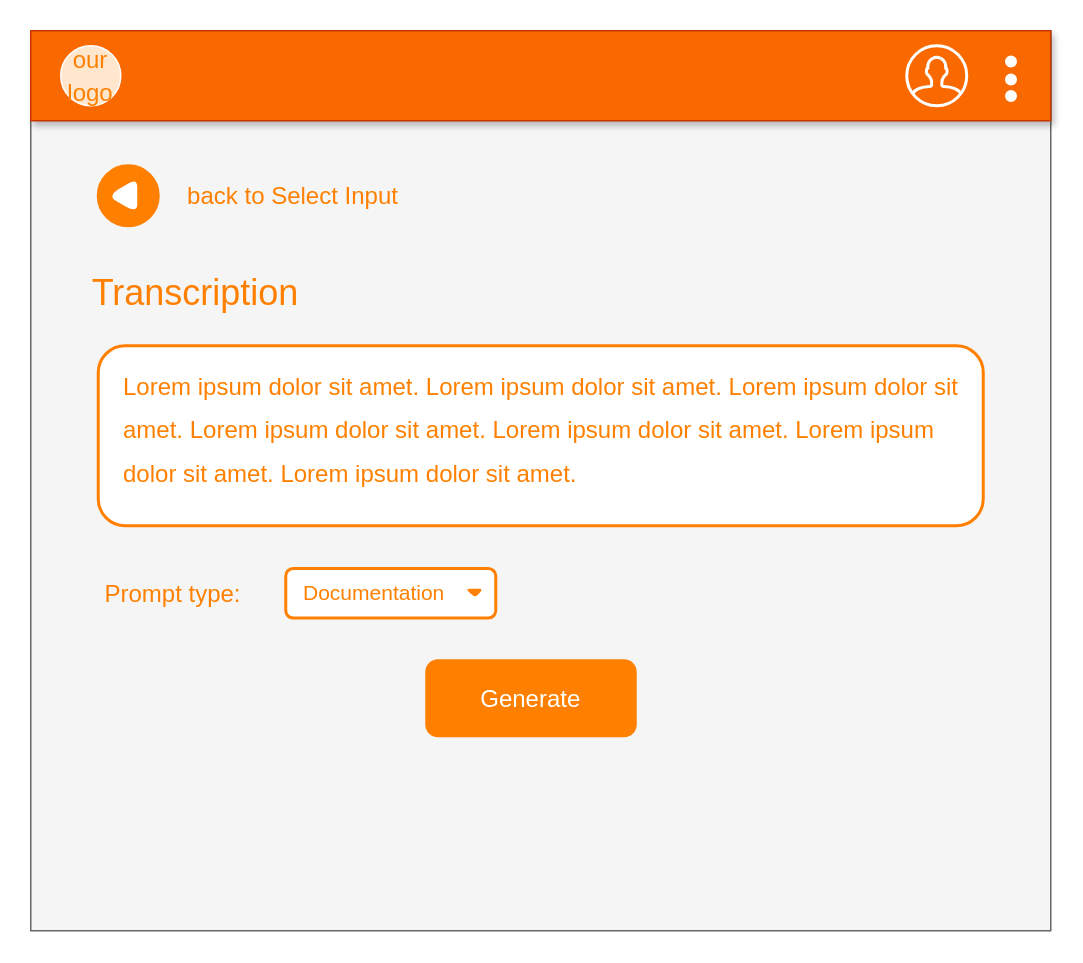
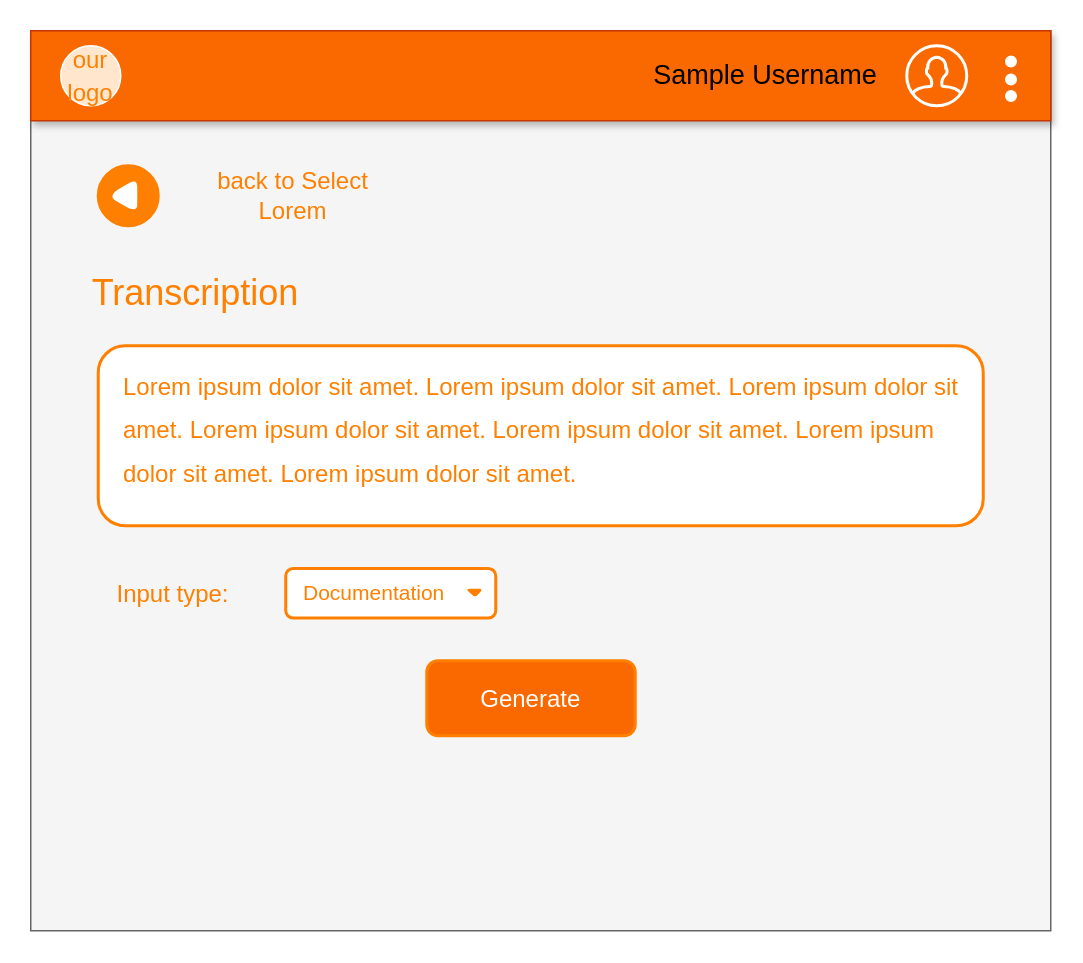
  <mxCell id="0" />
  <mxCell id="1" parent="0" />
  <mxCell id="2" value="" style="rounded=0;whiteSpace=wrap;html=1;fillColor=#f5f5f5;fontColor=#333333;strokeColor=#666666;" vertex="1" parent="1"><mxGeometry x="20" y="20" width="680" height="600" as="geometry" /></mxCell>
  <mxCell id="3" value="" style="rounded=0;whiteSpace=wrap;html=1;fillColor=#fa6800;fontColor=#000000;strokeColor=#C73500;shadow=1;" vertex="1" parent="1"><mxGeometry x="20" y="20" width="680" height="60" as="geometry" /></mxCell>
+ <mxCell id="4" value="Sample Username" style="text;html=1;strokeColor=none;fillColor=none;align=center;verticalAlign=middle;whiteSpace=wrap;rounded=0;shadow=1;fontSize=18;" vertex="1" parent="1"><mxGeometry x="430" y="35" width="160" height="30" as="geometry" /></mxCell>
  <mxCell id="5" value="" style="html=1;verticalLabelPosition=bottom;align=center;labelBackgroundColor=#ffffff;verticalAlign=top;strokeWidth=2;strokeColor=#FFFFFF;shadow=0;dashed=0;shape=mxgraph.ios7.icons.user;fontSize=18;fillColor=#fa6800;fontColor=#000000;" vertex="1" parent="1"><mxGeometry x="604" y="30" width="40" height="40" as="geometry" /></mxCell>
  <mxCell id="6" value="" style="ellipse;whiteSpace=wrap;html=1;aspect=fixed;shadow=0;strokeColor=#FFFFFF;fontSize=18;fillColor=#FFFFFF;" vertex="1" parent="1"><mxGeometry x="670" y="37" width="7" height="7" as="geometry" /></mxCell>
  <mxCell id="7" value="" style="ellipse;whiteSpace=wrap;html=1;aspect=fixed;shadow=0;strokeColor=#FFFFFF;fontSize=18;fillColor=#FFFFFF;" vertex="1" parent="1"><mxGeometry x="670" y="49" width="7" height="7" as="geometry" /></mxCell>
  <mxCell id="8" value="" style="ellipse;whiteSpace=wrap;html=1;aspect=fixed;shadow=0;strokeColor=#FFFFFF;fontSize=18;fillColor=#FFFFFF;" vertex="1" parent="1"><mxGeometry x="670" y="60" width="7" height="7" as="geometry" /></mxCell>
  <mxCell id="9" value="&lt;font style=&quot;font-size: 16px;&quot; color=&quot;#ff8000&quot;&gt;our logo&lt;/font&gt;" style="ellipse;whiteSpace=wrap;html=1;aspect=fixed;shadow=0;strokeColor=#FFFFFF;fontSize=18;fillColor=#ffe6cc;" vertex="1" parent="1"><mxGeometry x="40" y="30" width="40" height="40" as="geometry" /></mxCell>
  <mxCell id="10" value="" style="rounded=1;whiteSpace=wrap;html=1;shadow=0;strokeColor=#FF8000;fontSize=16;fontColor=#FF8000;fillColor=#FFFFFF;strokeWidth=2;" vertex="1" parent="1"><mxGeometry x="65" y="230" width="590" height="120" as="geometry" /></mxCell>
- <mxCell id="11" value="&lt;font color=&quot;#ffffff&quot;&gt;Generate&lt;/font&gt;" style="rounded=1;whiteSpace=wrap;html=1;shadow=0;strokeColor=#FF8000;fontSize=16;fontColor=#FF8000;fillColor=#FF8000;strokeWidth=2;" vertex="1" parent="1"><mxGeometry x="284" y="440" width="139" height="50" as="geometry" /></mxCell>
+ <mxCell id="11" value="&lt;font color=&quot;#ffffff&quot;&gt;Generate&lt;/font&gt;" style="rounded=1;whiteSpace=wrap;html=1;shadow=0;strokeColor=#FF8000;fontSize=16;fontColor=#FF8000;fillColor=#fa6800;strokeWidth=2;" vertex="1" parent="1"><mxGeometry x="284" y="440" width="139" height="50" as="geometry" /></mxCell>
  <mxCell id="12" value="&lt;font color=&quot;#ff8000&quot; style=&quot;font-size: 24px;&quot;&gt;Transcription&lt;/font&gt;" style="text;html=1;strokeColor=none;fillColor=none;align=center;verticalAlign=middle;whiteSpace=wrap;rounded=0;shadow=0;strokeWidth=2;fontSize=16;fontColor=#FFFFFF;" vertex="1" parent="1"><mxGeometry x="100" y="180" width="60" height="30" as="geometry" /></mxCell>
  <mxCell id="13" value="&lt;font style=&quot;font-size: 16px;&quot;&gt;Lorem ipsum dolor sit amet. Lorem ipsum dolor sit amet. Lorem ipsum dolor sit amet. Lorem ipsum dolor sit amet. Lorem ipsum dolor sit amet. Lorem ipsum dolor sit amet. Lorem ipsum dolor sit amet.&amp;nbsp;&lt;br&gt;&amp;nbsp;&lt;/font&gt;" style="text;html=1;strokeColor=none;fillColor=none;align=left;verticalAlign=middle;whiteSpace=wrap;rounded=0;shadow=0;strokeWidth=2;fontSize=24;fontColor=#FF8000;" vertex="1" parent="1"><mxGeometry x="80" y="255" width="560" height="85" as="geometry" /></mxCell>
  <mxCell id="14" value="" style="ellipse;whiteSpace=wrap;html=1;aspect=fixed;shadow=0;strokeColor=#FF8000;strokeWidth=2;fontSize=16;fontColor=#FF8000;fillColor=#FF8000;" vertex="1" parent="1"><mxGeometry x="65" y="110" width="40" height="40" as="geometry" /></mxCell>
  <mxCell id="15" value="" style="triangle;whiteSpace=wrap;html=1;shadow=0;strokeColor=none;strokeWidth=2;fontSize=16;fontColor=#FF8000;fillColor=#FFFFFF;rounded=1;rotation=-180;" vertex="1" parent="1"><mxGeometry x="71" y="118.34" width="20" height="23.33" as="geometry" /></mxCell>
- <mxCell id="16" value="&lt;font color=&quot;#ff8000&quot; style=&quot;font-size: 16px;&quot;&gt;back to Select Input&lt;/font&gt;" style="text;html=1;strokeColor=none;fillColor=none;align=center;verticalAlign=middle;whiteSpace=wrap;rounded=0;shadow=0;strokeWidth=2;fontSize=16;fontColor=#FFFFFF;" vertex="1" parent="1"><mxGeometry x="120" y="115" width="150" height="30" as="geometry" /></mxCell>
+ <mxCell id="16" value="&lt;font color=&quot;#ff8000&quot; style=&quot;font-size: 16px;&quot;&gt;back to Select Lorem&lt;/font&gt;" style="text;html=1;strokeColor=none;fillColor=none;align=center;verticalAlign=middle;whiteSpace=wrap;rounded=0;shadow=0;strokeWidth=2;fontSize=16;fontColor=#FFFFFF;" vertex="1" parent="1"><mxGeometry x="120" y="115" width="150" height="30" as="geometry" /></mxCell>
  <mxCell id="17" value="&lt;font style=&quot;font-size: 14px;&quot; color=&quot;#ff8000&quot;&gt;Documentation&lt;/font&gt;" style="rounded=1;fillColor=#FFFFFF;strokeColor=#FF8000;html=1;fontColor=#596780;align=left;fontSize=12;spacingLeft=10;sketch=0;shadow=0;strokeWidth=2;" vertex="1" parent="1"><mxGeometry x="190" y="378.5" width="140" height="33" as="geometry" /></mxCell>
  <mxCell id="18" value="" style="shape=triangle;direction=south;fillColor=#FF8000;strokeColor=none;html=1;sketch=0;rounded=1;shadow=0;strokeWidth=2;fontSize=16;fontColor=#FF8000;" vertex="1" parent="17"><mxGeometry x="1" y="0.5" width="12" height="6" relative="1" as="geometry"><mxPoint x="-20" y="-3" as="offset" /></mxGeometry></mxCell>
- <mxCell id="19" value="&lt;font color=&quot;#ff8000&quot; style=&quot;font-size: 16px;&quot;&gt;Prompt type:&lt;/font&gt;" style="text;html=1;strokeColor=none;fillColor=none;align=center;verticalAlign=middle;whiteSpace=wrap;rounded=0;shadow=0;strokeWidth=2;fontSize=16;fontColor=#FFFFFF;" vertex="1" parent="1"><mxGeometry x="65" y="380" width="100" height="30" as="geometry" /></mxCell>
+ <mxCell id="19" value="&lt;font color=&quot;#ff8000&quot; style=&quot;font-size: 16px;&quot;&gt;Input type:&lt;/font&gt;" style="text;html=1;strokeColor=none;fillColor=none;align=center;verticalAlign=middle;whiteSpace=wrap;rounded=0;shadow=0;strokeWidth=2;fontSize=16;fontColor=#FFFFFF;" vertex="1" parent="1"><mxGeometry x="65" y="380" width="100" height="30" as="geometry" /></mxCell>
